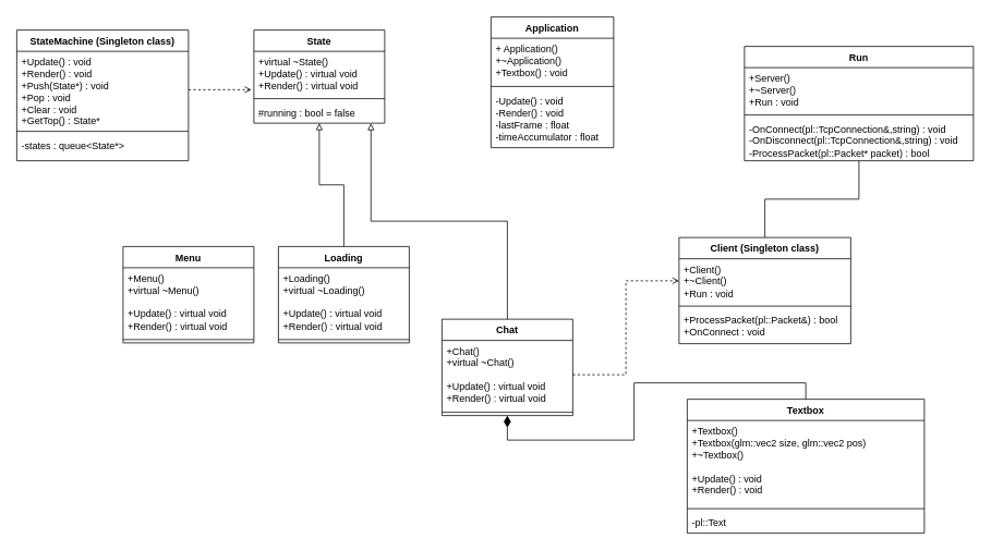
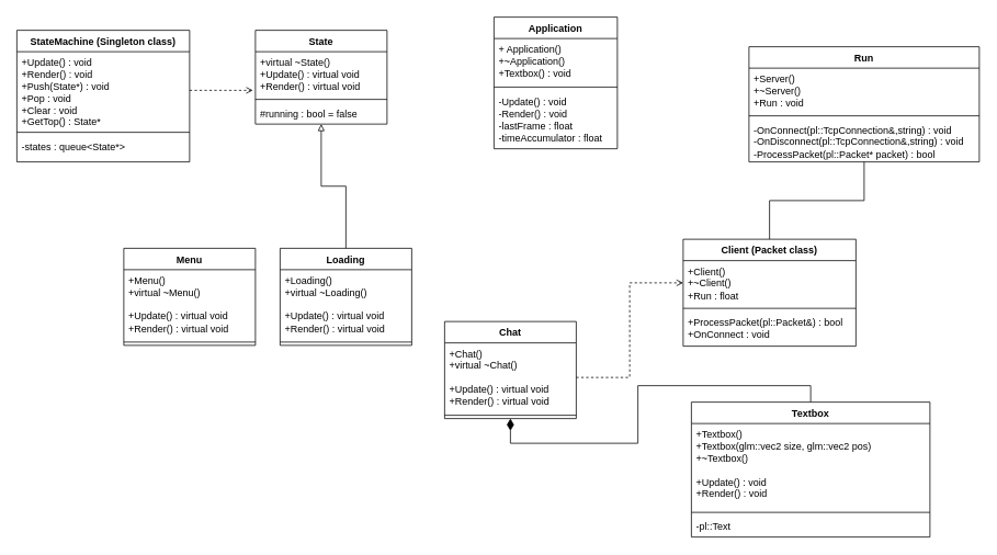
  <mxCell id="0" />
  <mxCell id="1" parent="0" />
  <mxCell id="2" value="Application" style="swimlane;fontStyle=1;align=center;verticalAlign=top;childLayout=stackLayout;horizontal=1;startSize=26;horizontalStack=0;resizeParent=1;resizeParentMax=0;resizeLast=0;collapsible=1;marginBottom=0;whiteSpace=wrap;html=1;" parent="1" vertex="1"><mxGeometry x="600" y="20" width="150" height="160" as="geometry" /></mxCell>
  <mxCell id="3" value="+ Application()&lt;div&gt;+~Application()&lt;/div&gt;&lt;div&gt;+Textbox() : void&lt;/div&gt;" style="text;strokeColor=none;fillColor=none;align=left;verticalAlign=top;spacingLeft=4;spacingRight=4;overflow=hidden;rotatable=0;points=[[0,0.5],[1,0.5]];portConstraint=eastwest;whiteSpace=wrap;html=1;" parent="2" vertex="1"><mxGeometry y="26" width="150" height="54" as="geometry" /></mxCell>
  <mxCell id="4" value="" style="line;strokeWidth=1;fillColor=none;align=left;verticalAlign=middle;spacingTop=-1;spacingLeft=3;spacingRight=3;rotatable=0;labelPosition=right;points=[];portConstraint=eastwest;strokeColor=inherit;" parent="2" vertex="1"><mxGeometry y="80" width="150" height="10" as="geometry" /></mxCell>
  <mxCell id="5" value="&lt;div&gt;-Update() : void&lt;/div&gt;&lt;div&gt;-Render() : void&lt;/div&gt;-lastFrame : float&lt;div&gt;-timeAccumulator : float&lt;/div&gt;" style="text;strokeColor=none;fillColor=none;align=left;verticalAlign=top;spacingLeft=4;spacingRight=4;overflow=hidden;rotatable=0;points=[[0,0.5],[1,0.5]];portConstraint=eastwest;whiteSpace=wrap;html=1;" parent="2" vertex="1"><mxGeometry y="90" width="150" height="70" as="geometry" /></mxCell>
  <mxCell id="6" value="StateMachine (Singleton class)" style="swimlane;fontStyle=1;align=center;verticalAlign=top;childLayout=stackLayout;horizontal=1;startSize=26;horizontalStack=0;resizeParent=1;resizeParentMax=0;resizeLast=0;collapsible=1;marginBottom=0;whiteSpace=wrap;html=1;" parent="1" vertex="1"><mxGeometry x="20" y="36" width="210" height="160" as="geometry" /></mxCell>
  <mxCell id="7" value="+Update() : void&lt;div&gt;+Render() : void&lt;/div&gt;&lt;div&gt;+Push(State*) : void&lt;/div&gt;&lt;div&gt;+Pop : void&lt;/div&gt;&lt;div&gt;+Clear : void&lt;/div&gt;&lt;div&gt;+GetTop() : State*&lt;/div&gt;" style="text;strokeColor=none;fillColor=none;align=left;verticalAlign=top;spacingLeft=4;spacingRight=4;overflow=hidden;rotatable=0;points=[[0,0.5],[1,0.5]];portConstraint=eastwest;whiteSpace=wrap;html=1;" parent="6" vertex="1"><mxGeometry y="26" width="210" height="94" as="geometry" /></mxCell>
  <mxCell id="8" value="" style="line;strokeWidth=1;fillColor=none;align=left;verticalAlign=middle;spacingTop=-1;spacingLeft=3;spacingRight=3;rotatable=0;labelPosition=right;points=[];portConstraint=eastwest;strokeColor=inherit;" parent="6" vertex="1"><mxGeometry y="120" width="210" height="8" as="geometry" /></mxCell>
  <mxCell id="9" value="-states : queue&amp;lt;State*&amp;gt;" style="text;strokeColor=none;fillColor=none;align=left;verticalAlign=top;spacingLeft=4;spacingRight=4;overflow=hidden;rotatable=0;points=[[0,0.5],[1,0.5]];portConstraint=eastwest;whiteSpace=wrap;html=1;" parent="6" vertex="1"><mxGeometry y="128" width="210" height="32" as="geometry" /></mxCell>
  <mxCell id="10" value="State" style="swimlane;fontStyle=1;align=center;verticalAlign=top;childLayout=stackLayout;horizontal=1;startSize=26;horizontalStack=0;resizeParent=1;resizeParentMax=0;resizeLast=0;collapsible=1;marginBottom=0;whiteSpace=wrap;html=1;" parent="1" vertex="1"><mxGeometry x="310" y="36" width="160" height="114" as="geometry" /></mxCell>
  <mxCell id="11" value="+virtual ~State()&lt;div&gt;+Update() : virtual void&lt;/div&gt;&lt;div&gt;+Render() : virtual void&lt;/div&gt;" style="text;strokeColor=none;fillColor=none;align=left;verticalAlign=top;spacingLeft=4;spacingRight=4;overflow=hidden;rotatable=0;points=[[0,0.5],[1,0.5]];portConstraint=eastwest;whiteSpace=wrap;html=1;" parent="10" vertex="1"><mxGeometry y="26" width="160" height="54" as="geometry" /></mxCell>
  <mxCell id="12" value="" style="line;strokeWidth=1;fillColor=none;align=left;verticalAlign=middle;spacingTop=-1;spacingLeft=3;spacingRight=3;rotatable=0;labelPosition=right;points=[];portConstraint=eastwest;strokeColor=inherit;" parent="10" vertex="1"><mxGeometry y="80" width="160" height="8" as="geometry" /></mxCell>
  <mxCell id="13" value="#running : bool = false" style="text;strokeColor=none;fillColor=none;align=left;verticalAlign=top;spacingLeft=4;spacingRight=4;overflow=hidden;rotatable=0;points=[[0,0.5],[1,0.5]];portConstraint=eastwest;whiteSpace=wrap;html=1;" parent="10" vertex="1"><mxGeometry y="88" width="160" height="26" as="geometry" /></mxCell>
  <mxCell id="14" value="Menu" style="swimlane;fontStyle=1;align=center;verticalAlign=top;childLayout=stackLayout;horizontal=1;startSize=26;horizontalStack=0;resizeParent=1;resizeParentMax=0;resizeLast=0;collapsible=1;marginBottom=0;whiteSpace=wrap;html=1;" parent="1" vertex="1"><mxGeometry x="150" y="301" width="160" height="118" as="geometry" /></mxCell>
  <mxCell id="15" value="+Menu()&lt;div&gt;+virtual ~Menu()&lt;/div&gt;&lt;div&gt;&lt;br&gt;&lt;/div&gt;&lt;div&gt;+Update() : virtual void&lt;/div&gt;&lt;div&gt;+Render() : virtual void&lt;/div&gt;" style="text;strokeColor=none;fillColor=none;align=left;verticalAlign=top;spacingLeft=4;spacingRight=4;overflow=hidden;rotatable=0;points=[[0,0.5],[1,0.5]];portConstraint=eastwest;whiteSpace=wrap;html=1;" parent="14" vertex="1"><mxGeometry y="26" width="160" height="84" as="geometry" /></mxCell>
  <mxCell id="16" value="" style="line;strokeWidth=1;fillColor=none;align=left;verticalAlign=middle;spacingTop=-1;spacingLeft=3;spacingRight=3;rotatable=0;labelPosition=right;points=[];portConstraint=eastwest;strokeColor=inherit;" parent="14" vertex="1"><mxGeometry y="110" width="160" height="8" as="geometry" /></mxCell>
  <mxCell id="17" value="Loading" style="swimlane;fontStyle=1;align=center;verticalAlign=top;childLayout=stackLayout;horizontal=1;startSize=26;horizontalStack=0;resizeParent=1;resizeParentMax=0;resizeLast=0;collapsible=1;marginBottom=0;whiteSpace=wrap;html=1;" parent="1" vertex="1"><mxGeometry x="340" y="301" width="160" height="118" as="geometry" /></mxCell>
  <mxCell id="18" value="+Loading()&lt;div&gt;+virtual ~Loading()&lt;/div&gt;&lt;div&gt;&lt;br&gt;&lt;/div&gt;&lt;div&gt;+Update() : virtual void&lt;/div&gt;&lt;div&gt;+Render() : virtual void&lt;/div&gt;" style="text;strokeColor=none;fillColor=none;align=left;verticalAlign=top;spacingLeft=4;spacingRight=4;overflow=hidden;rotatable=0;points=[[0,0.5],[1,0.5]];portConstraint=eastwest;whiteSpace=wrap;html=1;" parent="17" vertex="1"><mxGeometry y="26" width="160" height="84" as="geometry" /></mxCell>
  <mxCell id="19" value="" style="line;strokeWidth=1;fillColor=none;align=left;verticalAlign=middle;spacingTop=-1;spacingLeft=3;spacingRight=3;rotatable=0;labelPosition=right;points=[];portConstraint=eastwest;strokeColor=inherit;" parent="17" vertex="1"><mxGeometry y="110" width="160" height="8" as="geometry" /></mxCell>
  <mxCell id="20" value="Chat" style="swimlane;fontStyle=1;align=center;verticalAlign=top;childLayout=stackLayout;horizontal=1;startSize=26;horizontalStack=0;resizeParent=1;resizeParentMax=0;resizeLast=0;collapsible=1;marginBottom=0;whiteSpace=wrap;html=1;" parent="1" vertex="1"><mxGeometry x="540" y="390" width="160" height="118" as="geometry" /></mxCell>
  <mxCell id="21" value="+Chat()&lt;div&gt;+virtual ~Chat()&lt;/div&gt;&lt;div&gt;&lt;br&gt;&lt;/div&gt;&lt;div&gt;+Update() : virtual void&lt;/div&gt;&lt;div&gt;+Render() : virtual void&lt;/div&gt;" style="text;strokeColor=none;fillColor=none;align=left;verticalAlign=top;spacingLeft=4;spacingRight=4;overflow=hidden;rotatable=0;points=[[0,0.5],[1,0.5]];portConstraint=eastwest;whiteSpace=wrap;html=1;" parent="20" vertex="1"><mxGeometry y="26" width="160" height="84" as="geometry" /></mxCell>
  <mxCell id="22" value="" style="line;strokeWidth=1;fillColor=none;align=left;verticalAlign=middle;spacingTop=-1;spacingLeft=3;spacingRight=3;rotatable=0;labelPosition=right;points=[];portConstraint=eastwest;strokeColor=inherit;" parent="20" vertex="1"><mxGeometry y="110" width="160" height="8" as="geometry" /></mxCell>
  <mxCell id="23" style="edgeStyle=orthogonalEdgeStyle;rounded=0;orthogonalLoop=1;jettySize=auto;html=1;exitX=0.5;exitY=0;exitDx=0;exitDy=0;entryX=0.5;entryY=1;entryDx=0;entryDy=0;endArrow=none;endFill=0;" edge="1" parent="1" source="24" target="28"><mxGeometry relative="1" as="geometry" /></mxCell>
- <mxCell id="24" value="Client (Singleton class)" style="swimlane;fontStyle=1;align=center;verticalAlign=top;childLayout=stackLayout;horizontal=1;startSize=26;horizontalStack=0;resizeParent=1;resizeParentMax=0;resizeLast=0;collapsible=1;marginBottom=0;whiteSpace=wrap;html=1;" parent="1" vertex="1"><mxGeometry x="830" y="290" width="210" height="130" as="geometry" /></mxCell>
- <mxCell id="25" value="+Client()&lt;div&gt;+~Client()&lt;/div&gt;&lt;div&gt;+Run : void&lt;/div&gt;" style="text;strokeColor=none;fillColor=none;align=left;verticalAlign=top;spacingLeft=4;spacingRight=4;overflow=hidden;rotatable=0;points=[[0,0.5],[1,0.5]];portConstraint=eastwest;whiteSpace=wrap;html=1;" parent="24" vertex="1"><mxGeometry y="26" width="210" height="54" as="geometry" /></mxCell>
+ <mxCell id="24" value="Client (Packet class)" style="swimlane;fontStyle=1;align=center;verticalAlign=top;childLayout=stackLayout;horizontal=1;startSize=26;horizontalStack=0;resizeParent=1;resizeParentMax=0;resizeLast=0;collapsible=1;marginBottom=0;whiteSpace=wrap;html=1;" parent="1" vertex="1"><mxGeometry x="830" y="290" width="210" height="130" as="geometry" /></mxCell>
+ <mxCell id="25" value="+Client()&lt;div&gt;+~Client()&lt;/div&gt;&lt;div&gt;+Run : float&lt;/div&gt;" style="text;strokeColor=none;fillColor=none;align=left;verticalAlign=top;spacingLeft=4;spacingRight=4;overflow=hidden;rotatable=0;points=[[0,0.5],[1,0.5]];portConstraint=eastwest;whiteSpace=wrap;html=1;" parent="24" vertex="1"><mxGeometry y="26" width="210" height="54" as="geometry" /></mxCell>
  <mxCell id="26" value="" style="line;strokeWidth=1;fillColor=none;align=left;verticalAlign=middle;spacingTop=-1;spacingLeft=3;spacingRight=3;rotatable=0;labelPosition=right;points=[];portConstraint=eastwest;strokeColor=inherit;" parent="24" vertex="1"><mxGeometry y="80" width="210" height="8" as="geometry" /></mxCell>
  <mxCell id="27" value="+ProcessPacket(pl::Packet&amp;amp;) : bool&lt;div&gt;+OnConnect : void&lt;/div&gt;" style="text;strokeColor=none;fillColor=none;align=left;verticalAlign=top;spacingLeft=4;spacingRight=4;overflow=hidden;rotatable=0;points=[[0,0.5],[1,0.5]];portConstraint=eastwest;whiteSpace=wrap;html=1;" parent="24" vertex="1"><mxGeometry y="88" width="210" height="42" as="geometry" /></mxCell>
  <mxCell id="28" value="Run" style="swimlane;fontStyle=1;align=center;verticalAlign=top;childLayout=stackLayout;horizontal=1;startSize=26;horizontalStack=0;resizeParent=1;resizeParentMax=0;resizeLast=0;collapsible=1;marginBottom=0;whiteSpace=wrap;html=1;" parent="1" vertex="1"><mxGeometry x="910" y="56" width="280" height="140" as="geometry" /></mxCell>
  <mxCell id="29" value="+Server()&lt;div&gt;+~Server()&lt;/div&gt;&lt;div&gt;+Run : void&lt;/div&gt;" style="text;strokeColor=none;fillColor=none;align=left;verticalAlign=top;spacingLeft=4;spacingRight=4;overflow=hidden;rotatable=0;points=[[0,0.5],[1,0.5]];portConstraint=eastwest;whiteSpace=wrap;html=1;" parent="28" vertex="1"><mxGeometry y="26" width="280" height="54" as="geometry" /></mxCell>
  <mxCell id="30" value="" style="line;strokeWidth=1;fillColor=none;align=left;verticalAlign=middle;spacingTop=-1;spacingLeft=3;spacingRight=3;rotatable=0;labelPosition=right;points=[];portConstraint=eastwest;strokeColor=inherit;" parent="28" vertex="1"><mxGeometry y="80" width="280" height="8" as="geometry" /></mxCell>
  <mxCell id="31" value="-OnConnect(pl::TcpConnection&amp;amp;,string) : void&lt;div&gt;-OnDisconnect(pl::TcpConnection&amp;amp;,string) : void&lt;/div&gt;&lt;div&gt;-ProcessPacket(pl::Packet* packet) : bool&lt;/div&gt;" style="text;strokeColor=none;fillColor=none;align=left;verticalAlign=top;spacingLeft=4;spacingRight=4;overflow=hidden;rotatable=0;points=[[0,0.5],[1,0.5]];portConstraint=eastwest;whiteSpace=wrap;html=1;" parent="28" vertex="1"><mxGeometry y="88" width="280" height="52" as="geometry" /></mxCell>
  <mxCell id="32" style="edgeStyle=orthogonalEdgeStyle;rounded=0;orthogonalLoop=1;jettySize=auto;html=1;entryX=-0.019;entryY=0.87;entryDx=0;entryDy=0;entryPerimeter=0;dashed=1;endArrow=open;endFill=0;" edge="1" parent="1" source="7" target="11"><mxGeometry relative="1" as="geometry" /></mxCell>
  <mxCell id="33" style="edgeStyle=orthogonalEdgeStyle;rounded=0;orthogonalLoop=1;jettySize=auto;html=1;exitX=0.5;exitY=0;exitDx=0;exitDy=0;entryX=0.5;entryY=1;entryDx=0;entryDy=0;entryPerimeter=0;endArrow=block;endFill=0;" edge="1" parent="1" source="17" target="13"><mxGeometry relative="1" as="geometry" /></mxCell>
- <mxCell id="34" style="edgeStyle=orthogonalEdgeStyle;rounded=0;orthogonalLoop=1;jettySize=auto;html=1;exitX=0.5;exitY=0;exitDx=0;exitDy=0;entryX=0.895;entryY=1.006;entryDx=0;entryDy=0;entryPerimeter=0;endArrow=block;endFill=0;" edge="1" parent="1" source="20" target="13"><mxGeometry relative="1" as="geometry" /></mxCell>
  <mxCell id="35" style="edgeStyle=orthogonalEdgeStyle;rounded=0;orthogonalLoop=1;jettySize=auto;html=1;exitX=0.5;exitY=0;exitDx=0;exitDy=0;entryX=0.5;entryY=1;entryDx=0;entryDy=0;endArrow=diamondThin;endFill=1;startArrow=none;startFill=0;endSize=12;" edge="1" parent="1" source="36" target="20"><mxGeometry relative="1" as="geometry" /></mxCell>
  <mxCell id="36" value="Textbox" style="swimlane;fontStyle=1;align=center;verticalAlign=top;childLayout=stackLayout;horizontal=1;startSize=26;horizontalStack=0;resizeParent=1;resizeParentMax=0;resizeLast=0;collapsible=1;marginBottom=0;whiteSpace=wrap;html=1;" vertex="1" parent="1"><mxGeometry x="840" y="488" width="290" height="164" as="geometry" /></mxCell>
  <mxCell id="37" value="+Textbox()&lt;div&gt;+Textbox(glm::vec2 size, glm::vec2 pos)&lt;/div&gt;&lt;div&gt;+~Textbox()&lt;/div&gt;&lt;div&gt;&lt;br&gt;&lt;/div&gt;&lt;div&gt;+Update() : void&lt;/div&gt;&lt;div&gt;+Render() : void&lt;/div&gt;" style="text;strokeColor=none;fillColor=none;align=left;verticalAlign=top;spacingLeft=4;spacingRight=4;overflow=hidden;rotatable=0;points=[[0,0.5],[1,0.5]];portConstraint=eastwest;whiteSpace=wrap;html=1;" vertex="1" parent="36"><mxGeometry y="26" width="290" height="104" as="geometry" /></mxCell>
  <mxCell id="38" value="" style="line;strokeWidth=1;fillColor=none;align=left;verticalAlign=middle;spacingTop=-1;spacingLeft=3;spacingRight=3;rotatable=0;labelPosition=right;points=[];portConstraint=eastwest;strokeColor=inherit;" vertex="1" parent="36"><mxGeometry y="130" width="290" height="8" as="geometry" /></mxCell>
  <mxCell id="39" value="-pl::Text" style="text;strokeColor=none;fillColor=none;align=left;verticalAlign=top;spacingLeft=4;spacingRight=4;overflow=hidden;rotatable=0;points=[[0,0.5],[1,0.5]];portConstraint=eastwest;whiteSpace=wrap;html=1;" vertex="1" parent="36"><mxGeometry y="138" width="290" height="26" as="geometry" /></mxCell>
  <mxCell id="40" style="edgeStyle=orthogonalEdgeStyle;rounded=0;orthogonalLoop=1;jettySize=auto;html=1;exitX=1;exitY=0.5;exitDx=0;exitDy=0;entryX=0;entryY=0.5;entryDx=0;entryDy=0;dashed=1;endArrow=open;endFill=0;" edge="1" parent="1" source="21" target="25"><mxGeometry relative="1" as="geometry" /></mxCell>
